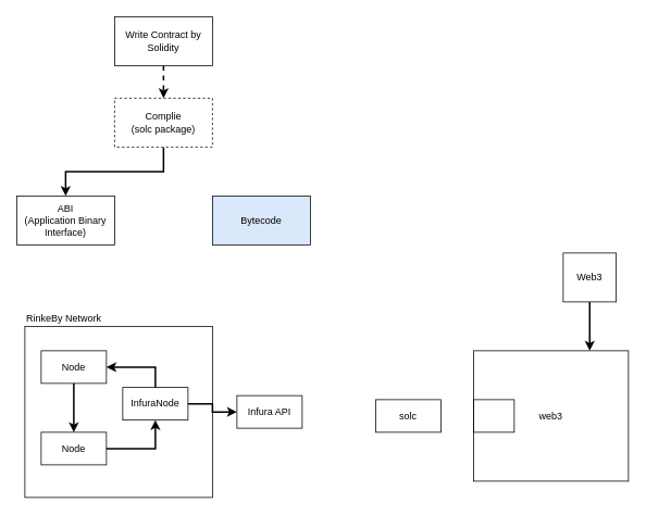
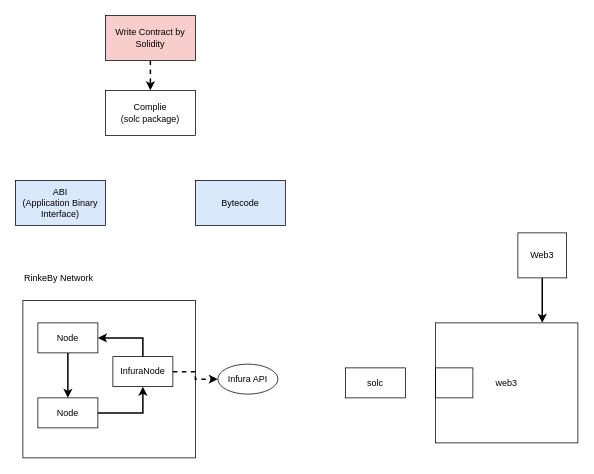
  <mxCell id="0" />
  <mxCell id="1" parent="0" />
  <mxCell id="2" style="edgeStyle=orthogonalEdgeStyle;rounded=0;orthogonalLoop=1;jettySize=auto;html=1;exitX=0.5;exitY=1;exitDx=0;exitDy=0;strokeWidth=2;dashed=1;" edge="1" parent="1" source="3" target="5"><mxGeometry relative="1" as="geometry" /></mxCell>
- <mxCell id="3" value="Write Contract by Solidity" style="rounded=0;whiteSpace=wrap;html=1;" vertex="1" parent="1"><mxGeometry x="140" y="20" width="120" height="60" as="geometry" /></mxCell>
- <mxCell id="4" style="edgeStyle=orthogonalEdgeStyle;rounded=0;orthogonalLoop=1;jettySize=auto;html=1;strokeWidth=2;exitX=0.5;exitY=1;exitDx=0;exitDy=0;" edge="1" parent="1" source="5" target="6"><mxGeometry relative="1" as="geometry"><mxPoint x="120" y="230" as="sourcePoint" /></mxGeometry></mxCell>
- <mxCell id="5" value="Complie&lt;br&gt;(solc package)" style="rounded=0;whiteSpace=wrap;html=1;dashed=1;" vertex="1" parent="1"><mxGeometry x="140" y="120" width="120" height="60" as="geometry" /></mxCell>
- <mxCell id="6" value="ABI&lt;br&gt;(Application Binary Interface)" style="rounded=0;whiteSpace=wrap;html=1;" vertex="1" parent="1"><mxGeometry x="20" y="240" width="120" height="60" as="geometry" /></mxCell>
+ <mxCell id="3" value="Write Contract by Solidity" style="rounded=0;whiteSpace=wrap;html=1;fillColor=#f8cecc;" vertex="1" parent="1"><mxGeometry x="140" y="20" width="120" height="60" as="geometry" /></mxCell>
+ <mxCell id="5" value="Complie&lt;br&gt;(solc package)" style="rounded=0;whiteSpace=wrap;html=1;" vertex="1" parent="1"><mxGeometry x="140" y="120" width="120" height="60" as="geometry" /></mxCell>
+ <mxCell id="6" value="ABI&lt;br&gt;(Application Binary Interface)" style="rounded=0;whiteSpace=wrap;html=1;fillColor=#dae8fc;" vertex="1" parent="1"><mxGeometry x="20" y="240" width="120" height="60" as="geometry" /></mxCell>
  <mxCell id="7" value="Bytecode" style="rounded=0;whiteSpace=wrap;html=1;fillColor=#dae8fc;" vertex="1" parent="1"><mxGeometry x="260" y="240" width="120" height="60" as="geometry" /></mxCell>
  <mxCell id="8" style="edgeStyle=orthogonalEdgeStyle;rounded=0;orthogonalLoop=1;jettySize=auto;html=1;entryX=0.75;entryY=0;entryDx=0;entryDy=0;strokeWidth=2;" edge="1" parent="1" source="9" target="10"><mxGeometry relative="1" as="geometry" /></mxCell>
  <mxCell id="9" value="Web3" style="rounded=0;whiteSpace=wrap;html=1;" vertex="1" parent="1"><mxGeometry x="690" y="310" width="65" height="60" as="geometry" /></mxCell>
  <mxCell id="10" value="web3" style="rounded=0;whiteSpace=wrap;html=1;" vertex="1" parent="1"><mxGeometry x="580" y="430" width="190" height="160" as="geometry" /></mxCell>
  <mxCell id="11" value="" style="rounded=0;whiteSpace=wrap;html=1;fillColor=none;" vertex="1" parent="1"><mxGeometry x="30" y="400" width="230" height="210" as="geometry" /></mxCell>
  <mxCell id="12" style="edgeStyle=orthogonalEdgeStyle;rounded=0;orthogonalLoop=1;jettySize=auto;html=1;exitX=0.5;exitY=1;exitDx=0;exitDy=0;entryX=0.5;entryY=0;entryDx=0;entryDy=0;strokeWidth=2;" edge="1" parent="1" source="13" target="15"><mxGeometry relative="1" as="geometry" /></mxCell>
  <mxCell id="13" value="Node" style="rounded=0;whiteSpace=wrap;html=1;strokeWidth=1;fillColor=none;" vertex="1" parent="1"><mxGeometry x="50" y="430" width="80" height="40" as="geometry" /></mxCell>
  <mxCell id="14" style="edgeStyle=orthogonalEdgeStyle;rounded=0;orthogonalLoop=1;jettySize=auto;html=1;exitX=1;exitY=0.5;exitDx=0;exitDy=0;strokeWidth=2;" edge="1" parent="1" source="15" target="18"><mxGeometry relative="1" as="geometry" /></mxCell>
  <mxCell id="15" value="Node" style="rounded=0;whiteSpace=wrap;html=1;strokeWidth=1;fillColor=none;" vertex="1" parent="1"><mxGeometry x="50" y="530" width="80" height="40" as="geometry" /></mxCell>
  <mxCell id="16" style="edgeStyle=orthogonalEdgeStyle;rounded=0;orthogonalLoop=1;jettySize=auto;html=1;entryX=1;entryY=0.5;entryDx=0;entryDy=0;strokeWidth=2;exitX=0.5;exitY=0;exitDx=0;exitDy=0;" edge="1" parent="1" source="18" target="13"><mxGeometry relative="1" as="geometry" /></mxCell>
- <mxCell id="17" style="edgeStyle=orthogonalEdgeStyle;rounded=0;orthogonalLoop=1;jettySize=auto;html=1;exitX=1;exitY=0.5;exitDx=0;exitDy=0;entryX=0;entryY=0.5;entryDx=0;entryDy=0;strokeWidth=2;" edge="1" parent="1" source="18" target="20"><mxGeometry relative="1" as="geometry" /></mxCell>
+ <mxCell id="17" style="edgeStyle=orthogonalEdgeStyle;rounded=0;orthogonalLoop=1;jettySize=auto;html=1;exitX=1;exitY=0.5;exitDx=0;exitDy=0;entryX=0;entryY=0.5;entryDx=0;entryDy=0;strokeWidth=2;dashed=1;" edge="1" parent="1" source="18" target="20"><mxGeometry relative="1" as="geometry" /></mxCell>
  <mxCell id="18" value="InfuraNode" style="rounded=0;whiteSpace=wrap;html=1;strokeWidth=1;fillColor=none;" vertex="1" parent="1"><mxGeometry x="150" y="475" width="80" height="40" as="geometry" /></mxCell>
- <mxCell id="19" value="RinkeBy Network" style="rounded=0;whiteSpace=wrap;html=1;strokeWidth=1;fillColor=none;strokeColor=none;align=left;" vertex="1" parent="1"><mxGeometry x="30" y="380" width="130" height="20" as="geometry" /></mxCell>
- <mxCell id="20" value="Infura API" style="rounded=0;whiteSpace=wrap;html=1;strokeWidth=1;fillColor=none;" vertex="1" parent="1"><mxGeometry x="290" y="485" width="80" height="40" as="geometry" /></mxCell>
+ <mxCell id="19" value="RinkeBy Network" style="rounded=0;whiteSpace=wrap;html=1;strokeWidth=1;fillColor=none;strokeColor=none;align=left;" vertex="1" parent="1"><mxGeometry x="30" y="360" width="130" height="20" as="geometry" /></mxCell>
+ <mxCell id="20" value="Infura API" style="ellipse;whiteSpace=wrap;html=1;strokeWidth=1;fillColor=none;" vertex="1" parent="1"><mxGeometry x="290" y="485" width="80" height="40" as="geometry" /></mxCell>
  <mxCell id="21" value="" style="rounded=0;whiteSpace=wrap;html=1;strokeWidth=1;fillColor=none;" vertex="1" parent="1"><mxGeometry x="580" y="490" width="50" height="40" as="geometry" /></mxCell>
  <mxCell id="22" value="solc" style="rounded=0;whiteSpace=wrap;html=1;strokeWidth=1;fillColor=none;" vertex="1" parent="1"><mxGeometry x="460" y="490" width="80" height="40" as="geometry" /></mxCell>
